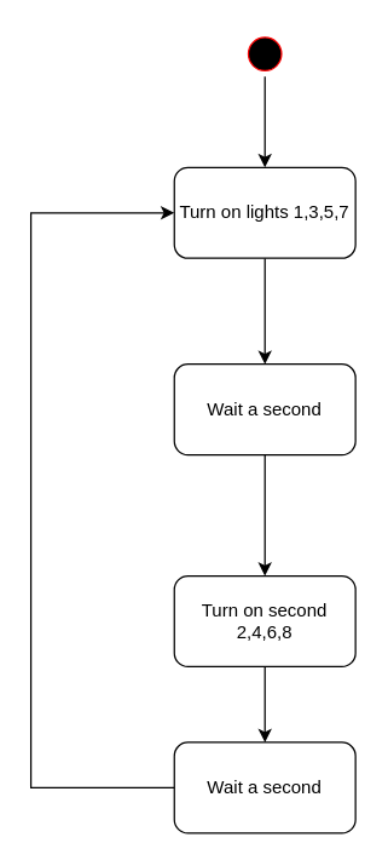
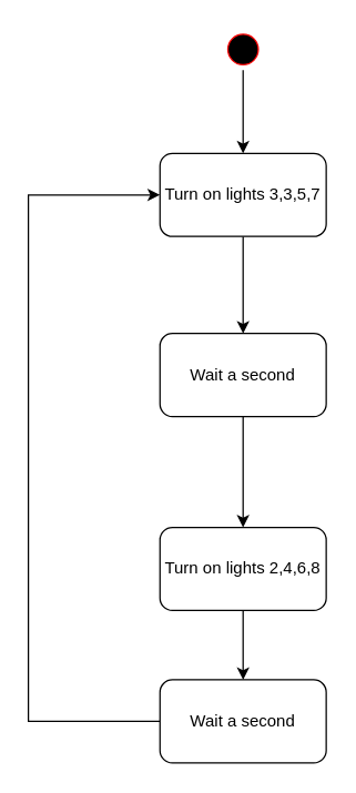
  <mxCell id="0" />
  <mxCell id="1" parent="0" />
  <mxCell id="2" style="edgeStyle=orthogonalEdgeStyle;rounded=0;orthogonalLoop=1;jettySize=auto;html=1;exitX=0.5;exitY=1;exitDx=0;exitDy=0;entryX=0.5;entryY=0;entryDx=0;entryDy=0;" edge="1" parent="1" source="3" target="5"><mxGeometry relative="1" as="geometry" /></mxCell>
  <mxCell id="3" value="" style="ellipse;html=1;shape=startState;fillColor=#000000;strokeColor=#ff0000;" vertex="1" parent="1"><mxGeometry x="160" y="20" width="30" height="30" as="geometry" /></mxCell>
  <mxCell id="4" style="edgeStyle=orthogonalEdgeStyle;rounded=0;orthogonalLoop=1;jettySize=auto;html=1;exitX=0.5;exitY=1;exitDx=0;exitDy=0;" edge="1" parent="1" source="5" target="7"><mxGeometry relative="1" as="geometry" /></mxCell>
- <mxCell id="5" value="Turn on lights 1,3,5,7" style="rounded=1;whiteSpace=wrap;html=1;" vertex="1" parent="1"><mxGeometry x="115" y="110" width="120" height="60" as="geometry" /></mxCell>
+ <mxCell id="5" value="Turn on lights 3,3,5,7" style="rounded=1;whiteSpace=wrap;html=1;" vertex="1" parent="1"><mxGeometry x="115" y="110" width="120" height="60" as="geometry" /></mxCell>
  <mxCell id="6" style="edgeStyle=orthogonalEdgeStyle;rounded=0;orthogonalLoop=1;jettySize=auto;html=1;exitX=0.5;exitY=1;exitDx=0;exitDy=0;entryX=0.5;entryY=0;entryDx=0;entryDy=0;" edge="1" parent="1" source="7" target="9"><mxGeometry relative="1" as="geometry" /></mxCell>
  <mxCell id="7" value="Wait a second" style="rounded=1;whiteSpace=wrap;html=1;" vertex="1" parent="1"><mxGeometry x="115" y="240" width="120" height="60" as="geometry" /></mxCell>
  <mxCell id="8" style="edgeStyle=orthogonalEdgeStyle;rounded=0;orthogonalLoop=1;jettySize=auto;html=1;exitX=0.5;exitY=1;exitDx=0;exitDy=0;entryX=0.5;entryY=0;entryDx=0;entryDy=0;" edge="1" parent="1" source="9" target="11"><mxGeometry relative="1" as="geometry" /></mxCell>
- <mxCell id="9" value="Turn on second 2,4,6,8" style="rounded=1;whiteSpace=wrap;html=1;" vertex="1" parent="1"><mxGeometry x="115" y="380" width="120" height="60" as="geometry" /></mxCell>
+ <mxCell id="9" value="Turn on lights 2,4,6,8" style="rounded=1;whiteSpace=wrap;html=1;" vertex="1" parent="1"><mxGeometry x="115" y="380" width="120" height="60" as="geometry" /></mxCell>
  <mxCell id="10" style="edgeStyle=orthogonalEdgeStyle;rounded=0;orthogonalLoop=1;jettySize=auto;html=1;exitX=0;exitY=0.5;exitDx=0;exitDy=0;entryX=0;entryY=0.5;entryDx=0;entryDy=0;" edge="1" parent="1" source="11" target="5"><mxGeometry relative="1" as="geometry"><Array as="points"><mxPoint x="20" y="520" /><mxPoint x="20" y="140" /></Array></mxGeometry></mxCell>
  <mxCell id="11" value="Wait a second" style="rounded=1;whiteSpace=wrap;html=1;" vertex="1" parent="1"><mxGeometry x="115" y="490" width="120" height="60" as="geometry" /></mxCell>
